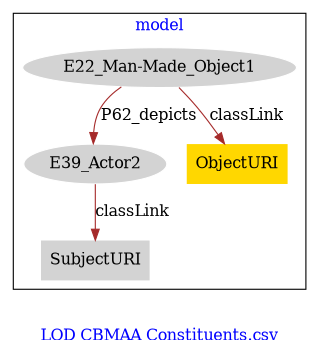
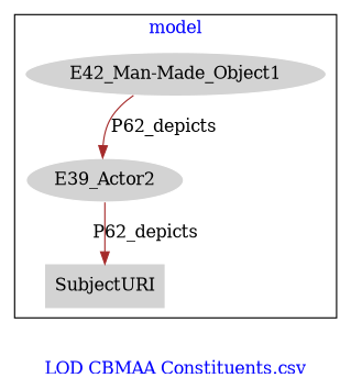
  digraph {
    fontcolor=blue
    label="LOD CBMAA Constituents.csv"
    remincross=true
    node [fillcolor=lightgray style=filled]
    edge [color=brown fontcolor=black]
-   n1 [color=white label="E22_Man-Made_Object1"]
+   n1 [color=white label="E42_Man-Made_Object1"]
    n2 [color=white label=E39_Actor2]
    n3 [label=SubjectURI shape=plaintext]
-   n4 [fillcolor=gold label=ObjectURI shape=plaintext]
    subgraph cluster_1 {
      label=model
      n1
      n2
      n3
-     n4
    }
    n1 -> n2 [label=P62_depicts]
-   n1 -> n4 [label=classLink]
-   n2 -> n3 [label=classLink]
+   n2 -> n3 [label=P62_depicts]
  }
